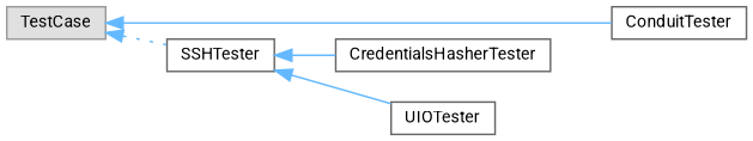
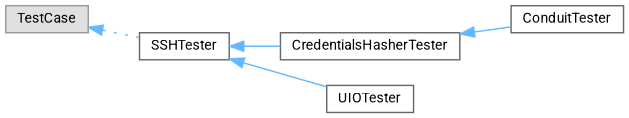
  digraph {
    fontname=Roboto
    rankdir=LR
    node [color=grey40 fillcolor=white fontname=Roboto fontsize=10 shape=box style=filled]
    edge [color=steelblue1 dir=back fontname=Roboto fontsize=10 labelfontname=Helvetica labelfontsize=10 style=solid]
    n1 [color=grey60 fillcolor="#E0E0E0" height=0.2 label=TestCase width=0.4]
    n2 [height=0.2 label=ConduitTester width=0.4]
    n3 [height=0.2 label=SSHTester width=0.4]
    n4 [height=0.2 label=CredentialsHasherTester width=0.4]
    n5 [height=0.2 label=UIOTester width=0.4]
-   n1 -> n2
+   n4 -> n2
    n1 -> n3 [style=dotted]
    n3 -> n4
    n3 -> n5
  }
